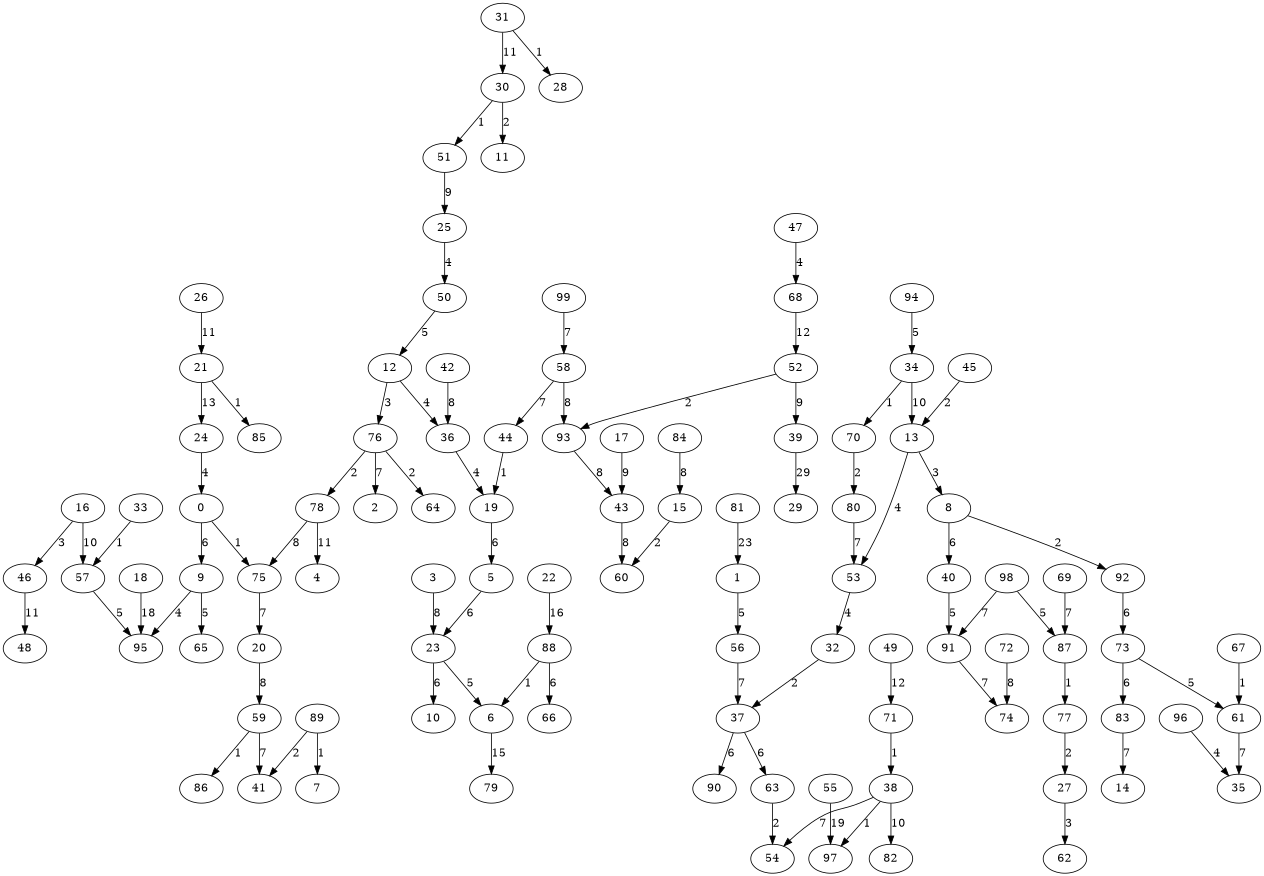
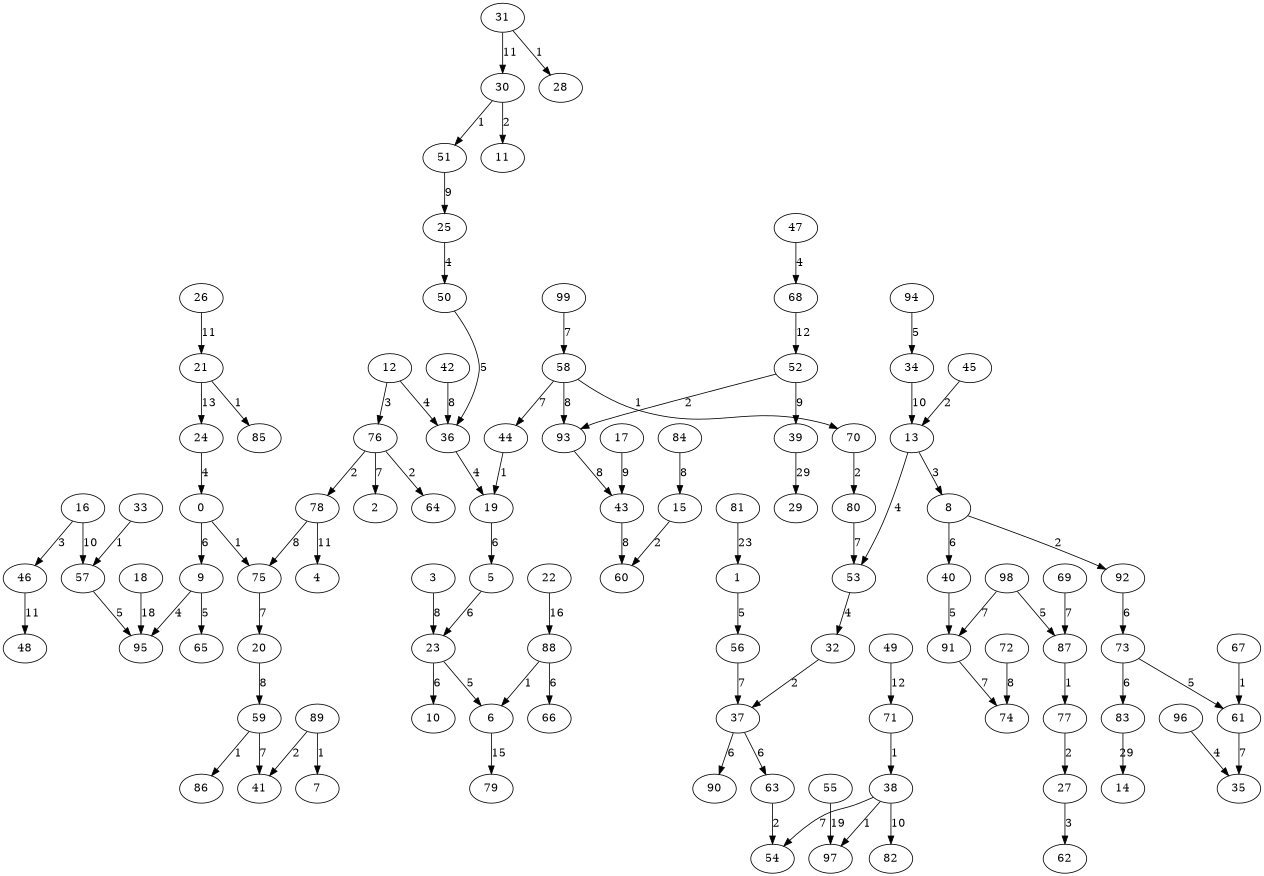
  digraph {
    edge [weight=1]
    0
    9
    75
    65
    95
    20
    1
    56
    37
    3
    23
    6
    10
    5
    79
    8
    40
    92
    91
    73
    12
    36
    76
    19
    2
    64
    78
    13
    53
    32
    15
    60
    16
    46
    57
    48
    18
    59
    41
    86
    21
    24
    85
    22
    88
    66
    25
    50
    26
    27
    62
    30
    11
    51
    31
    28
    63
    90
    33
    34
    54
    38
    82
    97
    39
    29
    74
    42
    43
    17
    44
    45
    47
    68
    52
    49
    71
    93
    55
    58
    70
    80
    61
    35
    67
    69
    87
    77
    72
    83
    14
    4
    81
    84
    89
    7
    94
    96
    98
    99
    0 -> 9 [label=6 weight=6]
    0 -> 75 [label=1]
    9 -> 65 [label=5 weight=5]
    9 -> 95 [label=4 weight=4]
    75 -> 20 [label=7 weight=7]
    20 -> 59 [label=8 weight=8]
    1 -> 56 [label=5 weight=5]
    56 -> 37 [label=7 weight=7]
    37 -> 63 [label=6 weight=6]
    37 -> 90 [label=6 weight=6]
    3 -> 23 [label=8 weight=8]
    23 -> 6 [label=5 weight=5]
    23 -> 10 [label=6 weight=6]
    6 -> 79 [label=15 weight=15]
    5 -> 23 [label=6 weight=6]
    8 -> 40 [label=6 weight=6]
    8 -> 92 [label=2 weight=2]
    40 -> 91 [label=5 weight=5]
    92 -> 73 [label=6 weight=6]
    91 -> 74 [label=7 weight=7]
    73 -> 61 [label=5 weight=5]
    73 -> 83 [label=6 weight=6]
    12 -> 36 [label=4 weight=4]
    12 -> 76 [label=3 weight=3]
    36 -> 19 [label=4 weight=4]
    76 -> 2 [label=7 weight=7]
    76 -> 64 [label=2 weight=2]
    76 -> 78 [label=2 weight=2]
    19 -> 5 [label=6 weight=6]
    78 -> 75 [label=8 weight=8]
    78 -> 4 [label=11 weight=11]
    13 -> 8 [label=3 weight=3]
    13 -> 53 [label=4 weight=4]
    53 -> 32 [label=4 weight=4]
    32 -> 37 [label=2 weight=2]
    15 -> 60 [label=2 weight=2]
    16 -> 46 [label=3 weight=3]
    16 -> 57 [label=10 weight=10]
    46 -> 48 [label=11 weight=11]
    57 -> 95 [label=5 weight=5]
    18 -> 95 [label=18 weight=18]
    59 -> 41 [label=7 weight=7]
    59 -> 86 [label=1]
    21 -> 24 [label=13 weight=13]
    21 -> 85 [label=1]
    24 -> 0 [label=4 weight=4]
    22 -> 88 [label=16 weight=16]
    88 -> 6 [label=1]
    88 -> 66 [label=6 weight=6]
    25 -> 50 [label=4 weight=4]
-   50 -> 12 [label=5 weight=5]
+   50 -> 36 [label=5 weight=5]
    26 -> 21 [label=11 weight=11]
    27 -> 62 [label=3 weight=3]
    30 -> 11 [label=2 weight=2]
    30 -> 51 [label=1]
    51 -> 25 [label=9 weight=9]
    31 -> 30 [label=11 weight=11]
    31 -> 28 [label=1]
    63 -> 54 [label=2 weight=2]
    33 -> 57 [label=1]
    34 -> 13 [label=10 weight=10]
    38 -> 54 [label=7 weight=7]
    38 -> 82 [label=10 weight=10]
    38 -> 97 [label=1]
    39 -> 29 [label=29 weight=29]
    42 -> 36 [label=8 weight=8]
    43 -> 60 [label=8 weight=8]
    17 -> 43 [label=9 weight=9]
    44 -> 19 [label=1]
    45 -> 13 [label=2 weight=2]
    47 -> 68 [label=4 weight=4]
    68 -> 52 [label=12 weight=12]
    52 -> 39 [label=9 weight=9]
    52 -> 93 [label=2 weight=2]
    49 -> 71 [label=12 weight=12]
    71 -> 38 [label=1]
    93 -> 43 [label=8 weight=8]
    55 -> 97 [label=19 weight=19]
    58 -> 44 [label=7 weight=7]
    58 -> 93 [label=8 weight=8]
-   34 -> 70 [label=1]
+   58 -> 70 [label=1]
    70 -> 80 [label=2 weight=2]
    80 -> 53 [label=7 weight=7]
    61 -> 35 [label=7 weight=7]
    67 -> 61 [label=1]
    69 -> 87 [label=7 weight=7]
    87 -> 77 [label=1]
    77 -> 27 [label=2 weight=2]
    72 -> 74 [label=8 weight=8]
-   83 -> 14 [label=7 weight=7]
+   83 -> 14 [label=29 weight=7]
    81 -> 1 [label=23 weight=23]
    84 -> 15 [label=8 weight=8]
    89 -> 41 [label=2 weight=2]
    89 -> 7 [label=1]
    94 -> 34 [label=5 weight=5]
    96 -> 35 [label=4 weight=4]
    98 -> 91 [label=7 weight=7]
    98 -> 87 [label=5 weight=4]
    99 -> 58 [label=7 weight=7]
  }
